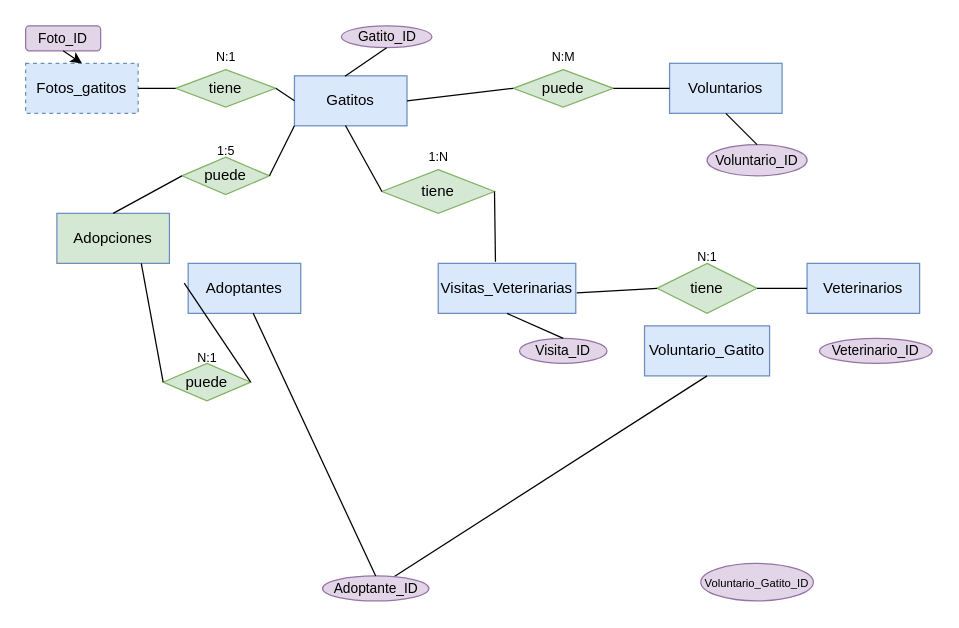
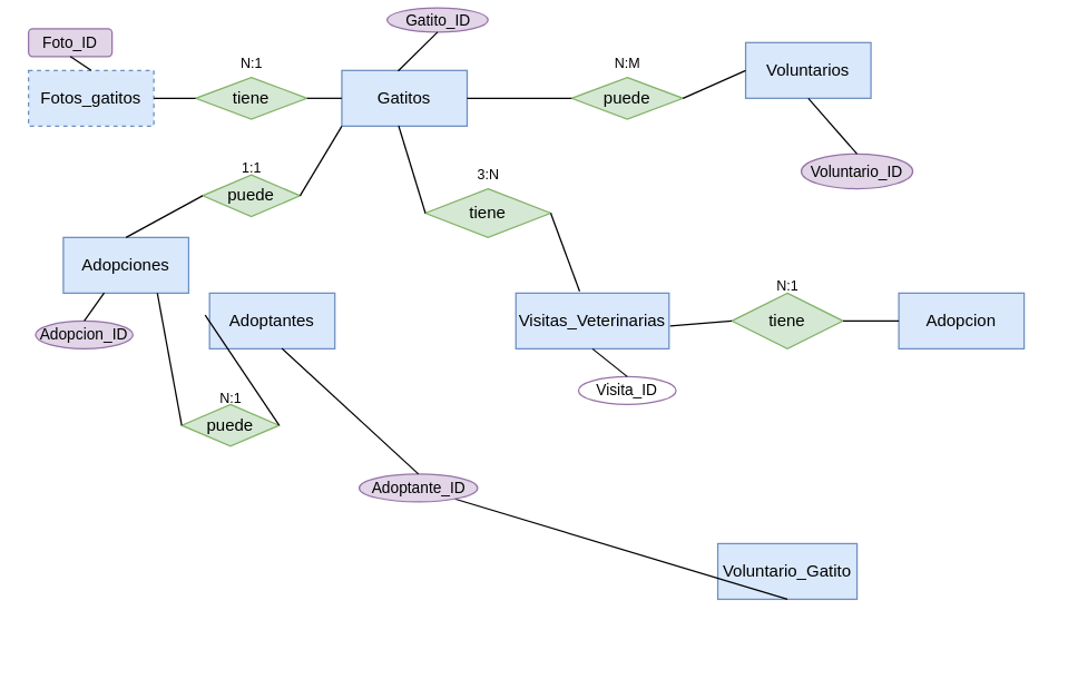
  <mxCell id="0" />
  <mxCell id="1" parent="0" />
- <mxCell id="2" value="Gatitos" style="rounded=0;whiteSpace=wrap;html=1;fillColor=#dae8fc;strokeColor=#6c8ebf;" parent="1" vertex="1"><mxGeometry x="235" y="60" width="90" height="40" as="geometry" /></mxCell>
+ <mxCell id="2" value="Gatitos" style="rounded=0;whiteSpace=wrap;html=1;fillColor=#dae8fc;strokeColor=#6c8ebf;" parent="1" vertex="1"><mxGeometry x="245" y="50" width="90" height="40" as="geometry" /></mxCell>
  <mxCell id="3" value="Fotos_gatitos" style="rounded=0;whiteSpace=wrap;html=1;fillColor=#dae8fc;strokeColor=#6c8ebf;dashed=1;" parent="1" vertex="1"><mxGeometry x="20" y="50" width="90" height="40" as="geometry" /></mxCell>
  <mxCell id="4" value="Adoptantes" style="rounded=0;whiteSpace=wrap;html=1;fillColor=#dae8fc;strokeColor=#6c8ebf;" parent="1" vertex="1"><mxGeometry x="150" y="210" width="90" height="40" as="geometry" /></mxCell>
- <mxCell id="5" value="Adopciones" style="rounded=0;whiteSpace=wrap;html=1;fillColor=#d5e8d4;strokeColor=#6c8ebf;" parent="1" vertex="1"><mxGeometry x="45" y="170" width="90" height="40" as="geometry" /></mxCell>
- <mxCell id="6" value="Voluntarios" style="rounded=0;whiteSpace=wrap;html=1;fillColor=#dae8fc;strokeColor=#6c8ebf;" parent="1" vertex="1"><mxGeometry x="535" y="50" width="90" height="40" as="geometry" /></mxCell>
- <mxCell id="7" value="Voluntario_Gatito" style="rounded=0;whiteSpace=wrap;html=1;fillColor=#dae8fc;strokeColor=#6c8ebf;" parent="1" vertex="1"><mxGeometry x="515" y="260" width="100" height="40" as="geometry" /></mxCell>
- <mxCell id="8" value="Veterinarios" style="rounded=0;whiteSpace=wrap;html=1;fillColor=#dae8fc;strokeColor=#6c8ebf;" parent="1" vertex="1"><mxGeometry x="645" y="210" width="90" height="40" as="geometry" /></mxCell>
- <mxCell id="9" value="Visitas_Veterinarias" style="rounded=0;whiteSpace=wrap;html=1;fillColor=#dae8fc;strokeColor=#6c8ebf;" parent="1" vertex="1"><mxGeometry x="350" y="210" width="110" height="40" as="geometry" /></mxCell>
+ <mxCell id="5" value="Adopciones" style="rounded=0;whiteSpace=wrap;html=1;fillColor=#dae8fc;strokeColor=#6c8ebf;" parent="1" vertex="1"><mxGeometry x="45" y="170" width="90" height="40" as="geometry" /></mxCell>
+ <mxCell id="6" value="Voluntarios" style="rounded=0;whiteSpace=wrap;html=1;fillColor=#dae8fc;strokeColor=#6c8ebf;" parent="1" vertex="1"><mxGeometry x="535" y="30" width="90" height="40" as="geometry" /></mxCell>
+ <mxCell id="7" value="Voluntario_Gatito" style="rounded=0;whiteSpace=wrap;html=1;fillColor=#dae8fc;strokeColor=#6c8ebf;" parent="1" vertex="1"><mxGeometry x="515" y="390" width="100" height="40" as="geometry" /></mxCell>
+ <mxCell id="8" value="Adopcion" style="rounded=0;whiteSpace=wrap;html=1;fillColor=#dae8fc;strokeColor=#6c8ebf;" parent="1" vertex="1"><mxGeometry x="645" y="210" width="90" height="40" as="geometry" /></mxCell>
+ <mxCell id="9" value="Visitas_Veterinarias" style="rounded=0;whiteSpace=wrap;html=1;fillColor=#dae8fc;strokeColor=#6c8ebf;" parent="1" vertex="1"><mxGeometry x="370" y="210" width="110" height="40" as="geometry" /></mxCell>
  <mxCell id="10" value="tiene" style="shape=rhombus;perimeter=rhombusPerimeter;whiteSpace=wrap;html=1;align=center;fillColor=#d5e8d4;strokeColor=#82b366;" parent="1" vertex="1"><mxGeometry x="140" y="55" width="80" height="30" as="geometry" /></mxCell>
  <mxCell id="11" value="" style="endArrow=none;html=1;rounded=0;exitX=1;exitY=0.5;exitDx=0;exitDy=0;entryX=0;entryY=0.5;entryDx=0;entryDy=0;" parent="1" source="10" target="2" edge="1"><mxGeometry relative="1" as="geometry"><mxPoint x="95" y="130" as="sourcePoint" /><mxPoint x="255" y="130" as="targetPoint" /></mxGeometry></mxCell>
  <mxCell id="12" value="" style="endArrow=none;html=1;rounded=0;exitX=0;exitY=0.5;exitDx=0;exitDy=0;entryX=1;entryY=0.5;entryDx=0;entryDy=0;" parent="1" source="10" target="3" edge="1"><mxGeometry relative="1" as="geometry"><mxPoint x="305" y="200" as="sourcePoint" /><mxPoint x="115" y="20" as="targetPoint" /></mxGeometry></mxCell>
  <mxCell id="13" value="&lt;font style=&quot;font-size: 11px;&quot;&gt;Foto_ID&lt;/font&gt;" style="whiteSpace=wrap;html=1;align=center;fillColor=#e1d5e7;strokeColor=#9673a6;rounded=1;" parent="1" vertex="1"><mxGeometry x="20" y="20" width="60" height="20" as="geometry" /></mxCell>
- <mxCell id="14" value="" style="endArrow=classic;html=1;rounded=0;exitX=0.5;exitY=1;exitDx=0;exitDy=0;entryX=0.5;entryY=0;entryDx=0;entryDy=0;" parent="1" source="13" target="3" edge="1"><mxGeometry relative="1" as="geometry"><mxPoint x="305" y="180" as="sourcePoint" /><mxPoint x="465" y="180" as="targetPoint" /></mxGeometry></mxCell>
- <mxCell id="15" value="&lt;font style=&quot;font-size: 11px;&quot;&gt;Gatito_ID&lt;/font&gt;" style="ellipse;whiteSpace=wrap;html=1;align=center;fillColor=#e1d5e7;strokeColor=#9673a6;" parent="1" vertex="1"><mxGeometry x="272.5" y="20" width="72.5" height="17.5" as="geometry" /></mxCell>
+ <mxCell id="14" value="" style="endArrow=none;html=1;rounded=0;exitX=0.5;exitY=1;exitDx=0;exitDy=0;entryX=0.5;entryY=0;entryDx=0;entryDy=0;" parent="1" source="13" target="3" edge="1"><mxGeometry relative="1" as="geometry"><mxPoint x="305" y="180" as="sourcePoint" /><mxPoint x="465" y="180" as="targetPoint" /></mxGeometry></mxCell>
+ <mxCell id="15" value="&lt;font style=&quot;font-size: 11px;&quot;&gt;Gatito_ID&lt;/font&gt;" style="ellipse;whiteSpace=wrap;html=1;align=center;fillColor=#e1d5e7;strokeColor=#9673a6;" parent="1" vertex="1"><mxGeometry x="277.5" y="5" width="72.5" height="17.5" as="geometry" /></mxCell>
  <mxCell id="16" value="" style="endArrow=none;html=1;rounded=0;exitX=0.449;exitY=0.008;exitDx=0;exitDy=0;exitPerimeter=0;entryX=0.5;entryY=1;entryDx=0;entryDy=0;" parent="1" source="2" target="15" edge="1"><mxGeometry relative="1" as="geometry"><mxPoint x="305" y="180" as="sourcePoint" /><mxPoint x="465" y="180" as="targetPoint" /></mxGeometry></mxCell>
- <mxCell id="17" value="&lt;font style=&quot;font-size: 11px;&quot;&gt;Voluntario_ID&lt;/font&gt;" style="ellipse;whiteSpace=wrap;html=1;align=center;fillColor=#e1d5e7;strokeColor=#9673a6;" parent="1" vertex="1"><mxGeometry x="565" y="115" width="80" height="25" as="geometry" /></mxCell>
+ <mxCell id="17" value="&lt;font style=&quot;font-size: 11px;&quot;&gt;Voluntario_ID&lt;/font&gt;" style="ellipse;whiteSpace=wrap;html=1;align=center;fillColor=#e1d5e7;strokeColor=#9673a6;" parent="1" vertex="1"><mxGeometry x="575" y="110" width="80" height="25" as="geometry" /></mxCell>
  <mxCell id="18" value="" style="endArrow=none;html=1;rounded=0;exitX=0.5;exitY=1;exitDx=0;exitDy=0;entryX=0.5;entryY=0;entryDx=0;entryDy=0;" parent="1" source="6" target="17" edge="1"><mxGeometry relative="1" as="geometry"><mxPoint x="455" y="200" as="sourcePoint" /><mxPoint x="615" y="200" as="targetPoint" /></mxGeometry></mxCell>
- <mxCell id="19" value="&lt;font style=&quot;font-size: 9px;&quot;&gt;Voluntario_Gatito_ID&lt;/font&gt;" style="ellipse;whiteSpace=wrap;html=1;align=center;fillColor=#e1d5e7;strokeColor=#9673a6;" parent="1" vertex="1"><mxGeometry x="560" y="450" width="90" height="30" as="geometry" /></mxCell>
  <mxCell id="20" value="" style="endArrow=none;html=1;rounded=0;exitX=0.5;exitY=1;exitDx=0;exitDy=0;" parent="1" source="7" target="24" edge="1"><mxGeometry relative="1" as="geometry"><mxPoint x="305" y="180" as="sourcePoint" /><mxPoint x="465" y="180" as="targetPoint" /></mxGeometry></mxCell>
  <mxCell id="21" value="puede" style="shape=rhombus;perimeter=rhombusPerimeter;whiteSpace=wrap;html=1;align=center;fillColor=#d5e8d4;strokeColor=#82b366;" parent="1" vertex="1"><mxGeometry x="130" y="290" width="70" height="30" as="geometry" /></mxCell>
  <mxCell id="22" value="" style="endArrow=none;html=1;rounded=0;entryX=-0.035;entryY=0.397;entryDx=0;entryDy=0;entryPerimeter=0;exitX=1;exitY=0.5;exitDx=0;exitDy=0;" parent="1" source="21" target="4" edge="1"><mxGeometry relative="1" as="geometry"><mxPoint x="185" y="280" as="sourcePoint" /><mxPoint x="465" y="180" as="targetPoint" /></mxGeometry></mxCell>
  <mxCell id="23" value="" style="endArrow=none;html=1;rounded=0;exitX=0;exitY=0.5;exitDx=0;exitDy=0;entryX=0.75;entryY=1;entryDx=0;entryDy=0;" parent="1" source="21" target="5" edge="1"><mxGeometry relative="1" as="geometry"><mxPoint x="305" y="180" as="sourcePoint" /><mxPoint x="275" y="100" as="targetPoint" /></mxGeometry></mxCell>
- <mxCell id="24" value="&lt;font style=&quot;font-size: 11px;&quot;&gt;Adoptante_ID&lt;/font&gt;" style="ellipse;whiteSpace=wrap;html=1;align=center;fillColor=#e1d5e7;strokeColor=#9673a6;" parent="1" vertex="1"><mxGeometry x="257.5" y="460" width="85" height="20" as="geometry" /></mxCell>
+ <mxCell id="24" value="&lt;font style=&quot;font-size: 11px;&quot;&gt;Adoptante_ID&lt;/font&gt;" style="ellipse;whiteSpace=wrap;html=1;align=center;fillColor=#e1d5e7;strokeColor=#9673a6;" parent="1" vertex="1"><mxGeometry x="257.5" y="340" width="85" height="20" as="geometry" /></mxCell>
  <mxCell id="25" value="" style="endArrow=none;html=1;rounded=0;exitX=0.577;exitY=0.994;exitDx=0;exitDy=0;entryX=0.5;entryY=0;entryDx=0;entryDy=0;exitPerimeter=0;" parent="1" source="4" target="24" edge="1"><mxGeometry relative="1" as="geometry"><mxPoint x="305" y="180" as="sourcePoint" /><mxPoint x="465" y="180" as="targetPoint" /></mxGeometry></mxCell>
  <mxCell id="26" value="puede" style="shape=rhombus;perimeter=rhombusPerimeter;whiteSpace=wrap;html=1;align=center;fillColor=#d5e8d4;strokeColor=#82b366;" parent="1" vertex="1"><mxGeometry x="410" y="55" width="80" height="30" as="geometry" /></mxCell>
  <mxCell id="27" value="" style="endArrow=none;html=1;rounded=0;entryX=1;entryY=0.5;entryDx=0;entryDy=0;exitX=0;exitY=0.5;exitDx=0;exitDy=0;" parent="1" source="26" target="2" edge="1"><mxGeometry relative="1" as="geometry"><mxPoint x="295" y="144.72" as="sourcePoint" /><mxPoint x="455" y="144.72" as="targetPoint" /></mxGeometry></mxCell>
  <mxCell id="28" value="tiene" style="shape=rhombus;perimeter=rhombusPerimeter;whiteSpace=wrap;html=1;align=center;fillColor=#d5e8d4;strokeColor=#82b366;" parent="1" vertex="1"><mxGeometry x="305" y="135" width="90" height="35" as="geometry" /></mxCell>
  <mxCell id="29" value="" style="endArrow=none;html=1;rounded=0;exitX=0.453;exitY=0.994;exitDx=0;exitDy=0;exitPerimeter=0;entryX=0;entryY=0.5;entryDx=0;entryDy=0;" parent="1" source="2" target="28" edge="1"><mxGeometry relative="1" as="geometry"><mxPoint x="315" y="180" as="sourcePoint" /><mxPoint x="475" y="180" as="targetPoint" /></mxGeometry></mxCell>
  <mxCell id="30" value="" style="endArrow=none;html=1;rounded=0;exitX=1;exitY=0.5;exitDx=0;exitDy=0;entryX=0.416;entryY=-0.033;entryDx=0;entryDy=0;entryPerimeter=0;" parent="1" source="28" target="9" edge="1"><mxGeometry relative="1" as="geometry"><mxPoint x="265" y="220" as="sourcePoint" /><mxPoint x="425" y="220" as="targetPoint" /></mxGeometry></mxCell>
- <mxCell id="31" value="&lt;font style=&quot;font-size: 10px;&quot;&gt;1:N&lt;/font&gt;" style="text;html=1;align=center;verticalAlign=middle;resizable=0;points=[];autosize=1;strokeColor=none;fillColor=none;" parent="1" vertex="1"><mxGeometry x="330" y="110" width="40" height="30" as="geometry" /></mxCell>
+ <mxCell id="31" value="&lt;font style=&quot;font-size: 10px;&quot;&gt;3:N&lt;/font&gt;" style="text;html=1;align=center;verticalAlign=middle;resizable=0;points=[];autosize=1;strokeColor=none;fillColor=none;" parent="1" vertex="1"><mxGeometry x="330" y="110" width="40" height="30" as="geometry" /></mxCell>
  <mxCell id="32" value="tiene" style="shape=rhombus;perimeter=rhombusPerimeter;whiteSpace=wrap;html=1;align=center;fillColor=#d5e8d4;strokeColor=#82b366;" parent="1" vertex="1"><mxGeometry x="525" y="210" width="80" height="40" as="geometry" /></mxCell>
  <mxCell id="33" value="" style="endArrow=none;html=1;rounded=0;entryX=0;entryY=0.5;entryDx=0;entryDy=0;exitX=1;exitY=0.5;exitDx=0;exitDy=0;" parent="1" source="32" target="8" edge="1"><mxGeometry relative="1" as="geometry"><mxPoint x="315" y="180" as="sourcePoint" /><mxPoint x="475" y="180" as="targetPoint" /></mxGeometry></mxCell>
  <mxCell id="34" value="" style="endArrow=none;html=1;rounded=0;exitX=1.007;exitY=0.592;exitDx=0;exitDy=0;entryX=0;entryY=0.5;entryDx=0;entryDy=0;exitPerimeter=0;" parent="1" source="9" target="32" edge="1"><mxGeometry relative="1" as="geometry"><mxPoint x="315" y="180" as="sourcePoint" /><mxPoint x="475" y="180" as="targetPoint" /></mxGeometry></mxCell>
  <mxCell id="35" value="&lt;font style=&quot;font-size: 10px;&quot;&gt;N:1&lt;/font&gt;" style="text;html=1;align=center;verticalAlign=middle;resizable=0;points=[];autosize=1;strokeColor=none;fillColor=none;" parent="1" vertex="1"><mxGeometry x="545" y="190" width="40" height="30" as="geometry" /></mxCell>
  <mxCell id="36" value="&lt;span style=&quot;font-size: 10px;&quot;&gt;N:M&lt;/span&gt;" style="text;html=1;align=center;verticalAlign=middle;resizable=0;points=[];autosize=1;strokeColor=none;fillColor=none;" parent="1" vertex="1"><mxGeometry x="430" y="30" width="40" height="30" as="geometry" /></mxCell>
  <mxCell id="37" value="&lt;font style=&quot;font-size: 10px;&quot;&gt;N:1&lt;/font&gt;" style="text;html=1;align=center;verticalAlign=middle;resizable=0;points=[];autosize=1;strokeColor=none;fillColor=none;" parent="1" vertex="1"><mxGeometry x="160" y="30" width="40" height="30" as="geometry" /></mxCell>
- <mxCell id="38" value="&lt;font style=&quot;font-size: 11px;&quot;&gt;Veterinario_ID&lt;/font&gt;" style="ellipse;whiteSpace=wrap;html=1;align=center;fillColor=#e1d5e7;strokeColor=#9673a6;" parent="1" vertex="1"><mxGeometry x="655" y="270" width="90" height="20" as="geometry" /></mxCell>
  <mxCell id="39" value="puede" style="shape=rhombus;perimeter=rhombusPerimeter;whiteSpace=wrap;html=1;align=center;fillColor=#d5e8d4;strokeColor=#82b366;" parent="1" vertex="1"><mxGeometry x="145" y="125" width="70" height="30" as="geometry" /></mxCell>
  <mxCell id="40" value="&lt;font style=&quot;font-size: 10px;&quot;&gt;N:1&lt;/font&gt;" style="text;html=1;align=center;verticalAlign=middle;resizable=0;points=[];autosize=1;strokeColor=none;fillColor=none;" parent="1" vertex="1"><mxGeometry x="145" y="270" width="40" height="30" as="geometry" /></mxCell>
  <mxCell id="41" value="" style="endArrow=none;html=1;rounded=0;exitX=0.5;exitY=0;exitDx=0;exitDy=0;entryX=0;entryY=0.5;entryDx=0;entryDy=0;" parent="1" source="5" target="39" edge="1"><mxGeometry relative="1" as="geometry"><mxPoint x="315" y="180" as="sourcePoint" /><mxPoint x="475" y="180" as="targetPoint" /></mxGeometry></mxCell>
  <mxCell id="42" value="" style="endArrow=none;html=1;rounded=0;exitX=1;exitY=0.5;exitDx=0;exitDy=0;entryX=0;entryY=1;entryDx=0;entryDy=0;" parent="1" source="39" target="2" edge="1"><mxGeometry relative="1" as="geometry"><mxPoint x="90" y="190" as="sourcePoint" /><mxPoint x="155" y="150" as="targetPoint" /></mxGeometry></mxCell>
- <mxCell id="43" value="&lt;font style=&quot;font-size: 10px;&quot;&gt;1:5&lt;/font&gt;" style="text;html=1;align=center;verticalAlign=middle;resizable=0;points=[];autosize=1;strokeColor=none;fillColor=none;" parent="1" vertex="1"><mxGeometry x="160" y="105" width="40" height="30" as="geometry" /></mxCell>
- <mxCell id="44" value="&lt;font style=&quot;font-size: 11px;&quot;&gt;Visita_ID&lt;/font&gt;" style="ellipse;whiteSpace=wrap;html=1;align=center;fillColor=#e1d5e7;strokeColor=#9673a6;" parent="1" vertex="1"><mxGeometry x="415" y="270" width="70" height="20" as="geometry" /></mxCell>
+ <mxCell id="43" value="&lt;font style=&quot;font-size: 10px;&quot;&gt;1:1&lt;/font&gt;" style="text;html=1;align=center;verticalAlign=middle;resizable=0;points=[];autosize=1;strokeColor=none;fillColor=none;" parent="1" vertex="1"><mxGeometry x="160" y="105" width="40" height="30" as="geometry" /></mxCell>
+ <mxCell id="44" value="&lt;font style=&quot;font-size: 11px;&quot;&gt;Visita_ID&lt;/font&gt;" style="ellipse;whiteSpace=wrap;html=1;align=center;fillColor=#ffffff;strokeColor=#9673a6;" parent="1" vertex="1"><mxGeometry x="415" y="270" width="70" height="20" as="geometry" /></mxCell>
+ <mxCell id="45" value="&lt;font style=&quot;font-size: 11px;&quot;&gt;Adopcion_ID&lt;/font&gt;" style="ellipse;whiteSpace=wrap;html=1;align=center;fillColor=#e1d5e7;strokeColor=#9673a6;" parent="1" vertex="1"><mxGeometry x="25" y="230" width="70" height="20" as="geometry" /></mxCell>
+ <mxCell id="46" value="" style="endArrow=none;html=1;rounded=0;exitX=0.5;exitY=0;exitDx=0;exitDy=0;entryX=0.326;entryY=0.994;entryDx=0;entryDy=0;entryPerimeter=0;" parent="1" source="45" target="5" edge="1"><mxGeometry relative="1" as="geometry"><mxPoint x="315" y="180" as="sourcePoint" /><mxPoint x="475" y="180" as="targetPoint" /></mxGeometry></mxCell>
  <mxCell id="47" value="" style="endArrow=none;html=1;rounded=0;entryX=0.5;entryY=1;entryDx=0;entryDy=0;exitX=0.5;exitY=0;exitDx=0;exitDy=0;" parent="1" source="44" target="9" edge="1"><mxGeometry relative="1" as="geometry"><mxPoint x="445" y="290" as="sourcePoint" /><mxPoint x="442.25" y="265.12" as="targetPoint" /></mxGeometry></mxCell>
  <mxCell id="48" value="" style="endArrow=none;html=1;rounded=0;exitX=1;exitY=0.5;exitDx=0;exitDy=0;entryX=0;entryY=0.5;entryDx=0;entryDy=0;" edge="1" parent="1" source="26" target="6"><mxGeometry relative="1" as="geometry"><mxPoint x="355" y="200" as="sourcePoint" /><mxPoint x="515" y="200" as="targetPoint" /></mxGeometry></mxCell>
